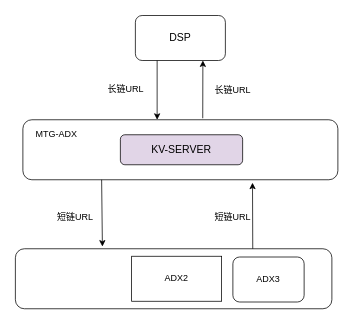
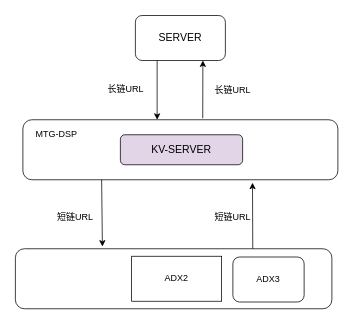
  <mxCell id="0" />
  <mxCell id="1" parent="0" />
  <mxCell id="2" value="" style="rounded=1;whiteSpace=wrap;html=1;shadow=0;" vertex="1" parent="1"><mxGeometry x="20" y="331" width="422" height="80" as="geometry" /></mxCell>
- <mxCell id="3" value="&lt;font style=&quot;font-size: 14px&quot;&gt;DSP&lt;/font&gt;&lt;br&gt;" style="rounded=1;whiteSpace=wrap;html=1;" vertex="1" parent="1"><mxGeometry x="180" y="20" width="120" height="60" as="geometry" /></mxCell>
+ <mxCell id="3" value="&lt;font style=&quot;font-size: 14px&quot;&gt;SERVER&lt;/font&gt;&lt;br&gt;" style="rounded=1;whiteSpace=wrap;html=1;" vertex="1" parent="1"><mxGeometry x="180" y="20" width="120" height="60" as="geometry" /></mxCell>
  <mxCell id="4" value="" style="endArrow=classic;html=1;exitX=0.5;exitY=1;exitDx=0;exitDy=0;entryX=0.5;entryY=0;entryDx=0;entryDy=0;" edge="1" parent="1"><mxGeometry width="50" height="50" relative="1" as="geometry"><mxPoint x="209" y="80" as="sourcePoint" /><mxPoint x="209" y="159" as="targetPoint" /></mxGeometry></mxCell>
  <mxCell id="5" value="" style="rounded=1;whiteSpace=wrap;html=1;" vertex="1" parent="1"><mxGeometry x="30" y="159" width="420" height="80" as="geometry" /></mxCell>
- <mxCell id="6" value="MTG-ADX&lt;br&gt;" style="text;html=1;strokeColor=none;fillColor=none;align=center;verticalAlign=middle;whiteSpace=wrap;rounded=0;" vertex="1" parent="1"><mxGeometry x="40" y="169" width="70" height="20" as="geometry" /></mxCell>
+ <mxCell id="6" value="MTG-DSP&lt;br&gt;" style="text;html=1;strokeColor=none;fillColor=none;align=center;verticalAlign=middle;whiteSpace=wrap;rounded=0;" vertex="1" parent="1"><mxGeometry x="40" y="169" width="70" height="20" as="geometry" /></mxCell>
  <mxCell id="7" value="&lt;font style=&quot;font-size: 14px&quot;&gt;KV-SERVER&lt;/font&gt;" style="rounded=1;whiteSpace=wrap;html=1;fillColor=#e1d5e7;" vertex="1" parent="1"><mxGeometry x="160" y="179" width="163" height="40" as="geometry" /></mxCell>
  <mxCell id="8" value="ADX2" style="whiteSpace=wrap;html=1;rounded=0;" vertex="1" parent="1"><mxGeometry x="175" y="341" width="120" height="60" as="geometry" /></mxCell>
  <mxCell id="9" value="ADX3" style="rounded=1;whiteSpace=wrap;html=1;" vertex="1" parent="1"><mxGeometry x="310" y="342" width="95" height="60" as="geometry" /></mxCell>
  <mxCell id="10" value="" style="endArrow=classic;html=1;entryX=0.729;entryY=1.05;entryDx=0;entryDy=0;entryPerimeter=0;exitX=0.75;exitY=0;exitDx=0;exitDy=0;" edge="1" parent="1" source="2" target="5"><mxGeometry width="50" height="50" relative="1" as="geometry"><mxPoint x="20" y="479" as="sourcePoint" /><mxPoint x="70" y="429" as="targetPoint" /></mxGeometry></mxCell>
  <mxCell id="11" value="" style="endArrow=classic;html=1;exitX=0.25;exitY=1;exitDx=0;exitDy=0;entryX=0.275;entryY=-0.037;entryDx=0;entryDy=0;entryPerimeter=0;" edge="1" parent="1" source="5" target="2"><mxGeometry width="50" height="50" relative="1" as="geometry"><mxPoint x="20" y="479" as="sourcePoint" /><mxPoint x="70" y="429" as="targetPoint" /></mxGeometry></mxCell>
  <mxCell id="12" value="" style="endArrow=classic;html=1;exitX=0.571;exitY=-0.025;exitDx=0;exitDy=0;entryX=0.75;entryY=1;entryDx=0;entryDy=0;exitPerimeter=0;" edge="1" parent="1" source="5" target="3"><mxGeometry width="50" height="50" relative="1" as="geometry"><mxPoint x="219" y="90" as="sourcePoint" /><mxPoint x="219" y="169" as="targetPoint" /></mxGeometry></mxCell>
  <mxCell id="13" value="短链URL" style="text;html=1;strokeColor=none;fillColor=none;align=center;verticalAlign=middle;whiteSpace=wrap;rounded=0;shadow=0;" vertex="1" parent="1"><mxGeometry x="75" y="279" width="50" height="20" as="geometry" /></mxCell>
  <mxCell id="14" value="短链URL" style="text;html=1;strokeColor=none;fillColor=none;align=center;verticalAlign=middle;whiteSpace=wrap;rounded=0;shadow=0;" vertex="1" parent="1"><mxGeometry x="285" y="279" width="50" height="20" as="geometry" /></mxCell>
  <mxCell id="15" value="长链URL" style="text;html=1;strokeColor=none;fillColor=none;align=center;verticalAlign=middle;whiteSpace=wrap;rounded=0;shadow=0;" vertex="1" parent="1"><mxGeometry x="130" y="109" width="75" height="20" as="geometry" /></mxCell>
  <mxCell id="16" value="长链URL" style="text;html=1;strokeColor=none;fillColor=none;align=center;verticalAlign=middle;whiteSpace=wrap;rounded=0;shadow=0;" vertex="1" parent="1"><mxGeometry x="280" y="110" width="60" height="20" as="geometry" /></mxCell>
